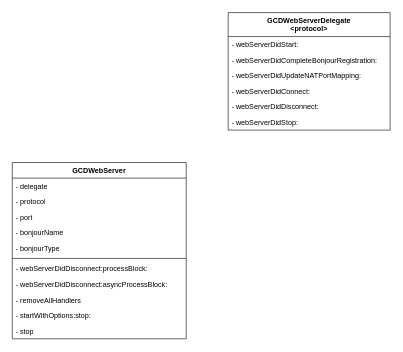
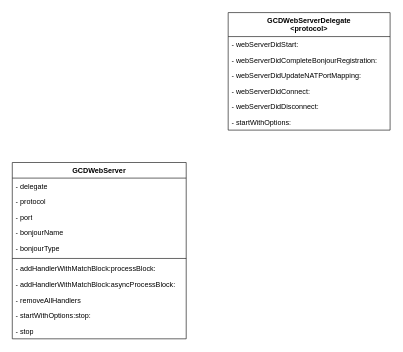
  <mxCell id="0" />
  <mxCell id="1" parent="0" />
  <mxCell id="2" value="GCDWebServer" style="swimlane;fontStyle=1;align=center;verticalAlign=top;childLayout=stackLayout;horizontal=1;startSize=26;horizontalStack=0;resizeParent=1;resizeParentMax=0;resizeLast=0;collapsible=1;marginBottom=0;whiteSpace=wrap;html=1;" vertex="1" parent="1"><mxGeometry x="20" y="270" width="290" height="294" as="geometry" /></mxCell>
  <mxCell id="3" value="- delegate" style="text;strokeColor=none;fillColor=none;align=left;verticalAlign=top;spacingLeft=4;spacingRight=4;overflow=hidden;rotatable=0;points=[[0,0.5],[1,0.5]];portConstraint=eastwest;whiteSpace=wrap;html=1;" vertex="1" parent="2"><mxGeometry y="26" width="290" height="26" as="geometry" /></mxCell>
  <mxCell id="4" value="- protocol" style="text;strokeColor=none;fillColor=none;align=left;verticalAlign=top;spacingLeft=4;spacingRight=4;overflow=hidden;rotatable=0;points=[[0,0.5],[1,0.5]];portConstraint=eastwest;whiteSpace=wrap;html=1;" vertex="1" parent="2"><mxGeometry y="52" width="290" height="26" as="geometry" /></mxCell>
  <mxCell id="5" value="- port" style="text;strokeColor=none;fillColor=none;align=left;verticalAlign=top;spacingLeft=4;spacingRight=4;overflow=hidden;rotatable=0;points=[[0,0.5],[1,0.5]];portConstraint=eastwest;whiteSpace=wrap;html=1;" vertex="1" parent="2"><mxGeometry y="78" width="290" height="26" as="geometry" /></mxCell>
  <mxCell id="6" value="- bonjourName" style="text;strokeColor=none;fillColor=none;align=left;verticalAlign=top;spacingLeft=4;spacingRight=4;overflow=hidden;rotatable=0;points=[[0,0.5],[1,0.5]];portConstraint=eastwest;whiteSpace=wrap;html=1;" vertex="1" parent="2"><mxGeometry y="104" width="290" height="26" as="geometry" /></mxCell>
  <mxCell id="7" value="- bonjourType" style="text;strokeColor=none;fillColor=none;align=left;verticalAlign=top;spacingLeft=4;spacingRight=4;overflow=hidden;rotatable=0;points=[[0,0.5],[1,0.5]];portConstraint=eastwest;whiteSpace=wrap;html=1;" vertex="1" parent="2"><mxGeometry y="130" width="290" height="26" as="geometry" /></mxCell>
  <mxCell id="8" value="" style="line;strokeWidth=1;fillColor=none;align=left;verticalAlign=middle;spacingTop=-1;spacingLeft=3;spacingRight=3;rotatable=0;labelPosition=right;points=[];portConstraint=eastwest;strokeColor=inherit;" vertex="1" parent="2"><mxGeometry y="156" width="290" height="8" as="geometry" /></mxCell>
- <mxCell id="9" value="- webServerDidDisconnect:processBlock:" style="text;strokeColor=none;fillColor=none;align=left;verticalAlign=top;spacingLeft=4;spacingRight=4;overflow=hidden;rotatable=0;points=[[0,0.5],[1,0.5]];portConstraint=eastwest;whiteSpace=wrap;html=1;" vertex="1" parent="2"><mxGeometry y="164" width="290" height="26" as="geometry" /></mxCell>
- <mxCell id="10" value="- webServerDidDisconnect:asyncProcessBlock:" style="text;strokeColor=none;fillColor=none;align=left;verticalAlign=top;spacingLeft=4;spacingRight=4;overflow=hidden;rotatable=0;points=[[0,0.5],[1,0.5]];portConstraint=eastwest;whiteSpace=wrap;html=1;" vertex="1" parent="2"><mxGeometry y="190" width="290" height="26" as="geometry" /></mxCell>
+ <mxCell id="9" value="- addHandlerWithMatchBlock:processBlock:" style="text;strokeColor=none;fillColor=none;align=left;verticalAlign=top;spacingLeft=4;spacingRight=4;overflow=hidden;rotatable=0;points=[[0,0.5],[1,0.5]];portConstraint=eastwest;whiteSpace=wrap;html=1;" vertex="1" parent="2"><mxGeometry y="164" width="290" height="26" as="geometry" /></mxCell>
+ <mxCell id="10" value="- addHandlerWithMatchBlock:asyncProcessBlock:" style="text;strokeColor=none;fillColor=none;align=left;verticalAlign=top;spacingLeft=4;spacingRight=4;overflow=hidden;rotatable=0;points=[[0,0.5],[1,0.5]];portConstraint=eastwest;whiteSpace=wrap;html=1;" vertex="1" parent="2"><mxGeometry y="190" width="290" height="26" as="geometry" /></mxCell>
  <mxCell id="11" value="-&lt;span style=&quot;background-color: initial;&quot;&gt;&amp;nbsp;removeAllHandlers&lt;/span&gt;" style="text;strokeColor=none;fillColor=none;align=left;verticalAlign=top;spacingLeft=4;spacingRight=4;overflow=hidden;rotatable=0;points=[[0,0.5],[1,0.5]];portConstraint=eastwest;whiteSpace=wrap;html=1;" vertex="1" parent="2"><mxGeometry y="216" width="290" height="26" as="geometry" /></mxCell>
  <mxCell id="12" value="- startWithOptions:stop:" style="text;strokeColor=none;fillColor=none;align=left;verticalAlign=top;spacingLeft=4;spacingRight=4;overflow=hidden;rotatable=0;points=[[0,0.5],[1,0.5]];portConstraint=eastwest;whiteSpace=wrap;html=1;" vertex="1" parent="2"><mxGeometry y="242" width="290" height="26" as="geometry" /></mxCell>
  <mxCell id="13" value="- stop" style="text;strokeColor=none;fillColor=none;align=left;verticalAlign=top;spacingLeft=4;spacingRight=4;overflow=hidden;rotatable=0;points=[[0,0.5],[1,0.5]];portConstraint=eastwest;whiteSpace=wrap;html=1;" vertex="1" parent="2"><mxGeometry y="268" width="290" height="26" as="geometry" /></mxCell>
  <mxCell id="14" value="GCDWebServerDelegate&lt;div&gt;&amp;lt;protocol&amp;gt;&lt;/div&gt;" style="swimlane;fontStyle=1;align=center;verticalAlign=top;childLayout=stackLayout;horizontal=1;startSize=40;horizontalStack=0;resizeParent=1;resizeParentMax=0;resizeLast=0;collapsible=1;marginBottom=0;whiteSpace=wrap;html=1;" vertex="1" parent="1"><mxGeometry x="380" y="20" width="270" height="196" as="geometry" /></mxCell>
  <mxCell id="15" value="- webServerDidStart:" style="text;strokeColor=none;fillColor=none;align=left;verticalAlign=top;spacingLeft=4;spacingRight=4;overflow=hidden;rotatable=0;points=[[0,0.5],[1,0.5]];portConstraint=eastwest;whiteSpace=wrap;html=1;" vertex="1" parent="14"><mxGeometry y="40" width="270" height="26" as="geometry" /></mxCell>
  <mxCell id="16" value="- webServerDidCompleteBonjourRegistration:" style="text;strokeColor=none;fillColor=none;align=left;verticalAlign=top;spacingLeft=4;spacingRight=4;overflow=hidden;rotatable=0;points=[[0,0.5],[1,0.5]];portConstraint=eastwest;whiteSpace=wrap;html=1;" vertex="1" parent="14"><mxGeometry y="66" width="270" height="26" as="geometry" /></mxCell>
  <mxCell id="17" value="- webServerDidUpdateNATPortMapping:" style="text;strokeColor=none;fillColor=none;align=left;verticalAlign=top;spacingLeft=4;spacingRight=4;overflow=hidden;rotatable=0;points=[[0,0.5],[1,0.5]];portConstraint=eastwest;whiteSpace=wrap;html=1;" vertex="1" parent="14"><mxGeometry y="92" width="270" height="26" as="geometry" /></mxCell>
  <mxCell id="18" value="- webServerDidConnect:" style="text;strokeColor=none;fillColor=none;align=left;verticalAlign=top;spacingLeft=4;spacingRight=4;overflow=hidden;rotatable=0;points=[[0,0.5],[1,0.5]];portConstraint=eastwest;whiteSpace=wrap;html=1;" vertex="1" parent="14"><mxGeometry y="118" width="270" height="26" as="geometry" /></mxCell>
  <mxCell id="19" value="- webServerDidDisconnect:" style="text;strokeColor=none;fillColor=none;align=left;verticalAlign=top;spacingLeft=4;spacingRight=4;overflow=hidden;rotatable=0;points=[[0,0.5],[1,0.5]];portConstraint=eastwest;whiteSpace=wrap;html=1;" vertex="1" parent="14"><mxGeometry y="144" width="270" height="26" as="geometry" /></mxCell>
- <mxCell id="20" value="- webServerDidStop:" style="text;strokeColor=none;fillColor=none;align=left;verticalAlign=top;spacingLeft=4;spacingRight=4;overflow=hidden;rotatable=0;points=[[0,0.5],[1,0.5]];portConstraint=eastwest;whiteSpace=wrap;html=1;" vertex="1" parent="14"><mxGeometry y="170" width="270" height="26" as="geometry" /></mxCell>
+ <mxCell id="20" value="- startWithOptions:" style="text;strokeColor=none;fillColor=none;align=left;verticalAlign=top;spacingLeft=4;spacingRight=4;overflow=hidden;rotatable=0;points=[[0,0.5],[1,0.5]];portConstraint=eastwest;whiteSpace=wrap;html=1;" vertex="1" parent="14"><mxGeometry y="170" width="270" height="26" as="geometry" /></mxCell>
